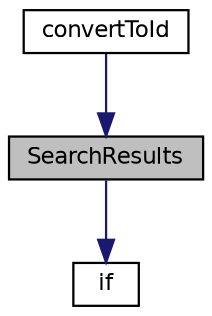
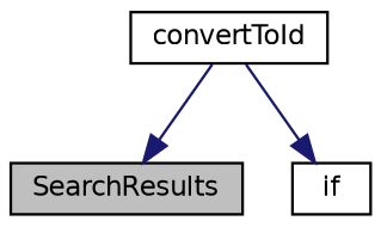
  digraph {
    rankdir=TB
    node [color=black fillcolor=white fontname=Helvetica fontsize=10 shape=record style=filled]
    edge [color=midnightblue fontname=Helvetica fontsize=10 labelfontname=Helvetica labelfontsize=10 style=solid]
    n1 [fillcolor=grey75 fontcolor=black height=0.2 label=SearchResults width=0.4]
    n2 [height=0.2 label=if width=0.4]
    n3 [height=0.2 label=convertToId width=0.4]
-   n1 -> n2
+   n3 -> n2
    n3 -> n1
  }
